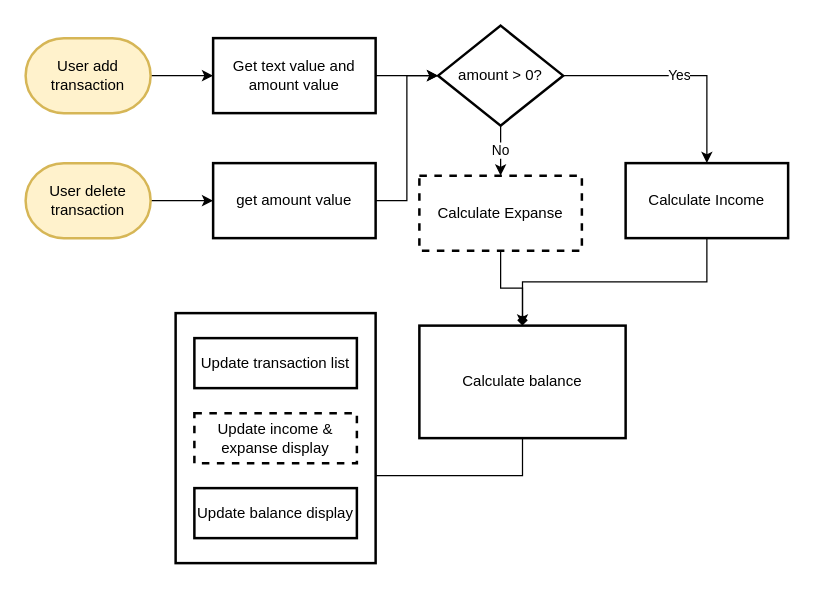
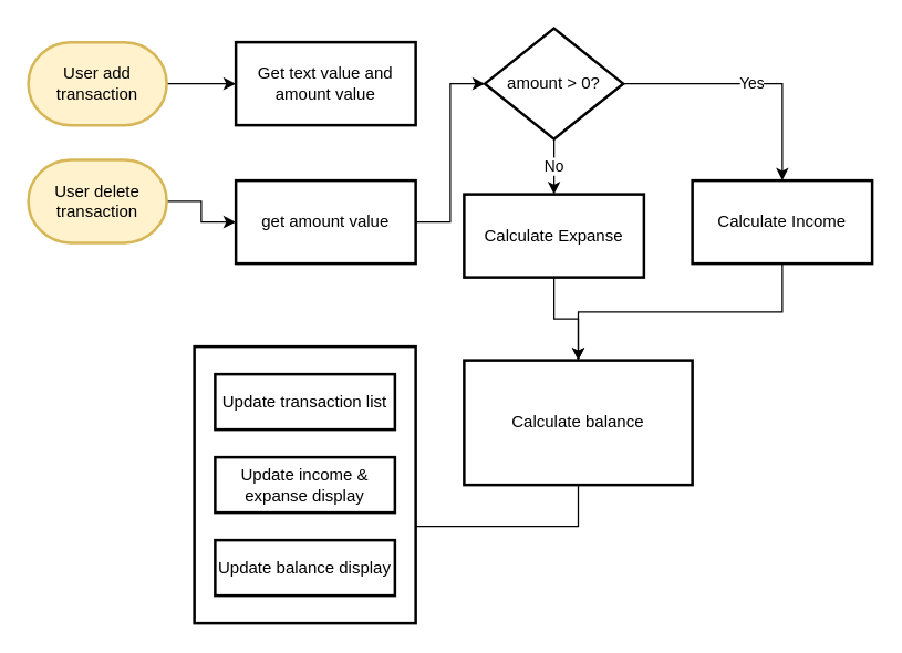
  <mxCell id="0" />
  <mxCell id="1" parent="0" />
  <mxCell id="2" style="edgeStyle=orthogonalEdgeStyle;rounded=0;orthogonalLoop=1;jettySize=auto;html=1;exitX=1;exitY=0.5;exitDx=0;exitDy=0;exitPerimeter=0;entryX=0;entryY=0.5;entryDx=0;entryDy=0;" edge="1" parent="1" source="3" target="5"><mxGeometry relative="1" as="geometry" /></mxCell>
  <mxCell id="3" value="User add transaction" style="strokeWidth=2;html=1;shape=mxgraph.flowchart.terminator;whiteSpace=wrap;fillColor=#fff2cc;strokeColor=#d6b656;" vertex="1" parent="1"><mxGeometry x="20" y="30" width="100" height="60" as="geometry" /></mxCell>
- <mxCell id="4" style="edgeStyle=orthogonalEdgeStyle;rounded=0;orthogonalLoop=1;jettySize=auto;html=1;exitX=1;exitY=0.5;exitDx=0;exitDy=0;entryX=0;entryY=0.5;entryDx=0;entryDy=0;" edge="1" parent="1" source="5" target="8"><mxGeometry relative="1" as="geometry"><mxPoint x="380" y="60" as="targetPoint" /></mxGeometry></mxCell>
  <mxCell id="5" value="Get text value and amount value" style="rounded=0;whiteSpace=wrap;html=1;strokeWidth=2;" vertex="1" parent="1"><mxGeometry x="170" y="30" width="130" height="60" as="geometry" /></mxCell>
  <mxCell id="6" value="No" style="edgeStyle=orthogonalEdgeStyle;rounded=0;orthogonalLoop=1;jettySize=auto;html=1;exitX=0.5;exitY=1;exitDx=0;exitDy=0;entryX=0.5;entryY=0;entryDx=0;entryDy=0;" edge="1" parent="1" source="8" target="12"><mxGeometry relative="1" as="geometry" /></mxCell>
  <mxCell id="7" value="Yes" style="edgeStyle=orthogonalEdgeStyle;rounded=0;orthogonalLoop=1;jettySize=auto;html=1;exitX=1;exitY=0.5;exitDx=0;exitDy=0;entryX=0.5;entryY=0;entryDx=0;entryDy=0;" edge="1" parent="1" source="8" target="10"><mxGeometry relative="1" as="geometry" /></mxCell>
  <mxCell id="8" value="amount &amp;gt; 0?" style="rhombus;whiteSpace=wrap;html=1;strokeWidth=2;align=center;" vertex="1" parent="1"><mxGeometry x="350" y="20" width="100" height="80" as="geometry" /></mxCell>
  <mxCell id="9" style="edgeStyle=orthogonalEdgeStyle;rounded=0;orthogonalLoop=1;jettySize=auto;html=1;exitX=0.5;exitY=1;exitDx=0;exitDy=0;" edge="1" parent="1" source="10" target="14"><mxGeometry relative="1" as="geometry" /></mxCell>
  <mxCell id="10" value="Calculate Income" style="rounded=0;whiteSpace=wrap;html=1;strokeWidth=2;" vertex="1" parent="1"><mxGeometry x="500" y="130" width="130" height="60" as="geometry" /></mxCell>
- <mxCell id="11" style="edgeStyle=orthogonalEdgeStyle;rounded=0;orthogonalLoop=1;jettySize=auto;html=1;exitX=0.5;exitY=1;exitDx=0;exitDy=0;entryX=0.5;entryY=0;entryDx=0;entryDy=0;endArrow=diamond;" edge="1" parent="1" source="12" target="14"><mxGeometry relative="1" as="geometry" /></mxCell>
- <mxCell id="12" value="Calculate Expanse" style="rounded=0;whiteSpace=wrap;html=1;strokeWidth=2;dashed=1;" vertex="1" parent="1"><mxGeometry x="335" y="140" width="130" height="60" as="geometry" /></mxCell>
+ <mxCell id="11" style="edgeStyle=orthogonalEdgeStyle;rounded=0;orthogonalLoop=1;jettySize=auto;html=1;exitX=0.5;exitY=1;exitDx=0;exitDy=0;entryX=0.5;entryY=0;entryDx=0;entryDy=0;" edge="1" parent="1" source="12" target="14"><mxGeometry relative="1" as="geometry" /></mxCell>
+ <mxCell id="12" value="Calculate Expanse" style="rounded=0;whiteSpace=wrap;html=1;strokeWidth=2;" vertex="1" parent="1"><mxGeometry x="335" y="140" width="130" height="60" as="geometry" /></mxCell>
  <mxCell id="13" style="edgeStyle=orthogonalEdgeStyle;rounded=0;orthogonalLoop=1;jettySize=auto;html=1;exitX=0.5;exitY=1;exitDx=0;exitDy=0;entryX=0.938;entryY=0.65;entryDx=0;entryDy=0;entryPerimeter=0;" edge="1" parent="1" source="14" target="16"><mxGeometry relative="1" as="geometry" /></mxCell>
  <mxCell id="14" value="Calculate balance" style="rounded=0;whiteSpace=wrap;html=1;strokeWidth=2;" vertex="1" parent="1"><mxGeometry x="335" y="260" width="165" height="90" as="geometry" /></mxCell>
  <mxCell id="15" value="" style="group" vertex="1" connectable="0" parent="1"><mxGeometry x="140" y="250" width="160" height="200" as="geometry" /></mxCell>
  <mxCell id="16" value="" style="rounded=0;whiteSpace=wrap;html=1;strokeWidth=2;" vertex="1" parent="15"><mxGeometry width="160" height="200" as="geometry" /></mxCell>
  <mxCell id="17" value="Update transaction list" style="rounded=0;whiteSpace=wrap;html=1;strokeWidth=2;" vertex="1" parent="15"><mxGeometry x="15" y="20" width="130" height="40" as="geometry" /></mxCell>
- <mxCell id="18" value="Update income &amp;amp; expanse display" style="rounded=0;whiteSpace=wrap;html=1;strokeWidth=2;dashed=1;" vertex="1" parent="15"><mxGeometry x="15" y="80" width="130" height="40" as="geometry" /></mxCell>
+ <mxCell id="18" value="Update income &amp;amp; expanse display" style="rounded=0;whiteSpace=wrap;html=1;strokeWidth=2;" vertex="1" parent="15"><mxGeometry x="15" y="80" width="130" height="40" as="geometry" /></mxCell>
  <mxCell id="19" value="Update balance display" style="rounded=0;whiteSpace=wrap;html=1;strokeWidth=2;" vertex="1" parent="15"><mxGeometry x="15" y="140" width="130" height="40" as="geometry" /></mxCell>
  <mxCell id="20" style="edgeStyle=orthogonalEdgeStyle;rounded=0;orthogonalLoop=1;jettySize=auto;html=1;exitX=1;exitY=0.5;exitDx=0;exitDy=0;exitPerimeter=0;entryX=0;entryY=0.5;entryDx=0;entryDy=0;" edge="1" parent="1" source="21" target="23"><mxGeometry relative="1" as="geometry" /></mxCell>
- <mxCell id="21" value="User delete transaction" style="strokeWidth=2;html=1;shape=mxgraph.flowchart.terminator;whiteSpace=wrap;fillColor=#fff2cc;strokeColor=#d6b656;" vertex="1" parent="1"><mxGeometry x="20" y="130" width="100" height="60" as="geometry" /></mxCell>
+ <mxCell id="21" value="User delete transaction" style="strokeWidth=2;html=1;shape=mxgraph.flowchart.terminator;whiteSpace=wrap;fillColor=#fff2cc;strokeColor=#d6b656;" vertex="1" parent="1"><mxGeometry x="20" y="115" width="100" height="60" as="geometry" /></mxCell>
  <mxCell id="22" style="edgeStyle=orthogonalEdgeStyle;rounded=0;orthogonalLoop=1;jettySize=auto;html=1;exitX=1;exitY=0.5;exitDx=0;exitDy=0;entryX=0;entryY=0.5;entryDx=0;entryDy=0;" edge="1" parent="1" source="23" target="8"><mxGeometry relative="1" as="geometry"><mxPoint x="340" y="260" as="targetPoint" /><Array as="points" /></mxGeometry></mxCell>
  <mxCell id="23" value="get amount value" style="rounded=0;whiteSpace=wrap;html=1;strokeWidth=2;" vertex="1" parent="1"><mxGeometry x="170" y="130" width="130" height="60" as="geometry" /></mxCell>
